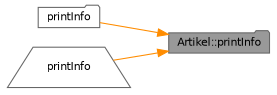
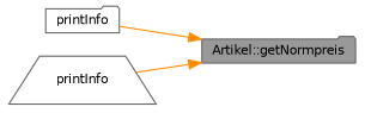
  digraph {
    rankdir=RL
    node [color=grey40 fillcolor=white fontname=Helvetica fontsize=10 shape=folder style=filled]
    edge [color=darkorange dir=back fontname=Helvetica fontsize=10 labelfontname=Helvetica labelfontsize=10 style=solid]
-   n1 [color=gray40 fillcolor=grey60 fontcolor=black height=0.2 label="Artikel::printInfo" width=0.4]
+   n1 [color=gray40 fillcolor=grey60 fontcolor=black height=0.2 label="Artikel::getNormpreis" width=0.4]
    n2 [height=0.2 label=printInfo width=0.4]
    n3 [height=0.2 label=printInfo shape=trapezium width=0.4]
    n1 -> n2
    n1 -> n3
  }
